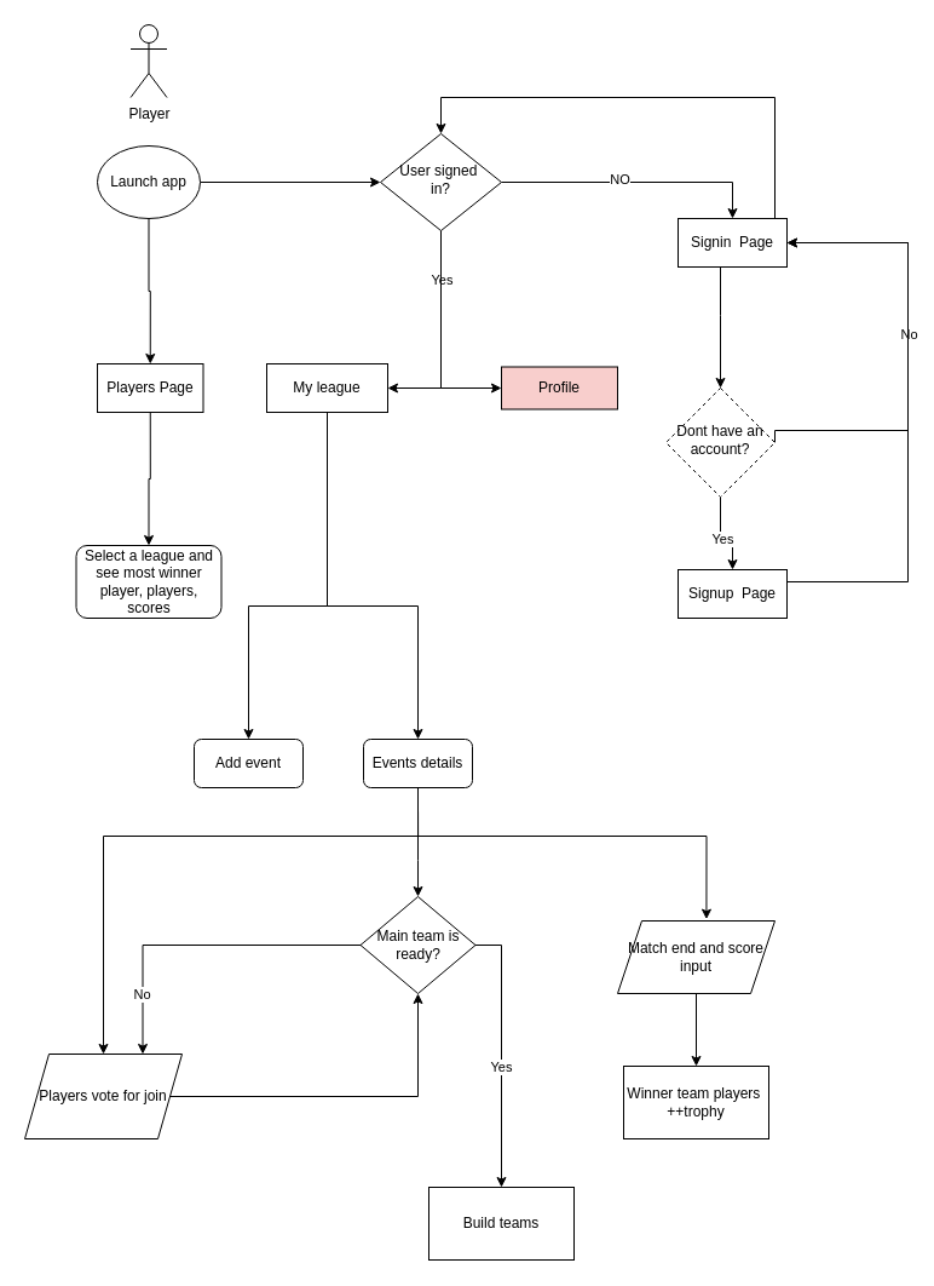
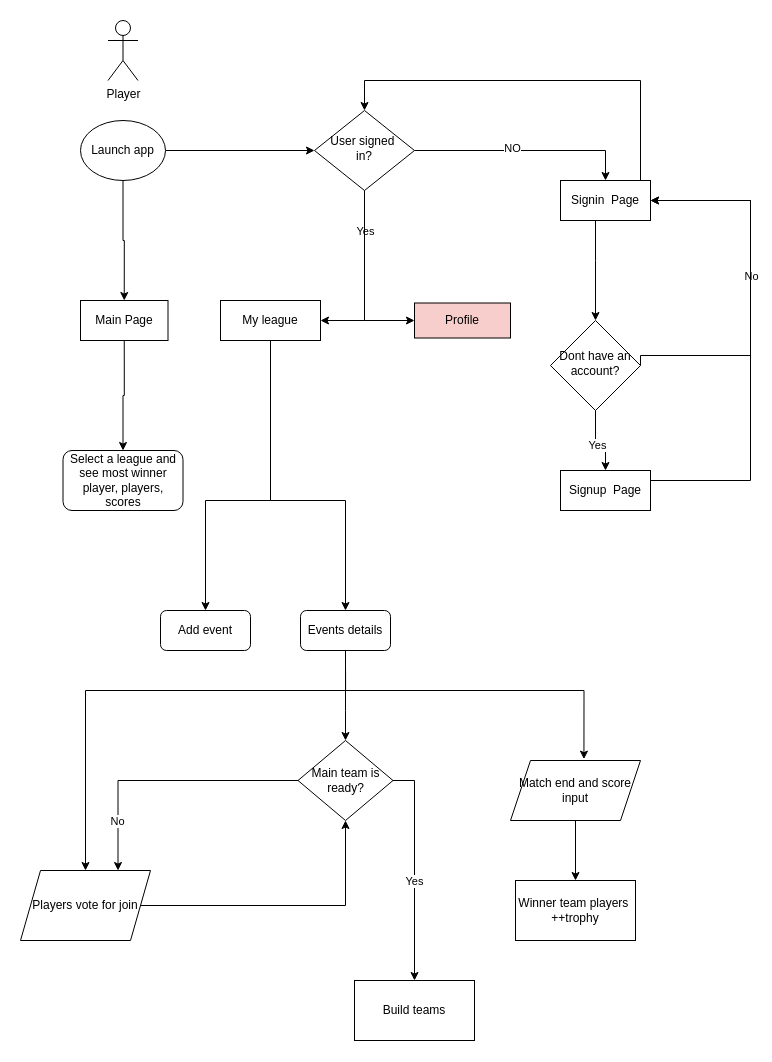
  <mxCell id="0" />
  <mxCell id="1" parent="0" />
  <mxCell id="2" value="Select a league and see most winner player, players, scores" style="rounded=1;whiteSpace=wrap;html=1;fontSize=12;glass=0;strokeWidth=1;shadow=0;" parent="1" vertex="1"><mxGeometry x="62.5" y="450" width="120" height="60" as="geometry" /></mxCell>
  <mxCell id="3" style="edgeStyle=orthogonalEdgeStyle;rounded=0;orthogonalLoop=1;jettySize=auto;html=1;exitX=0.5;exitY=1;exitDx=0;exitDy=0;" edge="1" parent="1" source="23" target="2"><mxGeometry relative="1" as="geometry"><mxPoint x="122.5" y="360" as="sourcePoint" /></mxGeometry></mxCell>
  <mxCell id="4" style="edgeStyle=orthogonalEdgeStyle;rounded=0;orthogonalLoop=1;jettySize=auto;html=1;" edge="1" parent="1" source="6" target="12"><mxGeometry relative="1" as="geometry" /></mxCell>
  <mxCell id="5" style="edgeStyle=orthogonalEdgeStyle;rounded=0;orthogonalLoop=1;jettySize=auto;html=1;entryX=0.5;entryY=0;entryDx=0;entryDy=0;" edge="1" parent="1" source="6" target="23"><mxGeometry relative="1" as="geometry" /></mxCell>
  <mxCell id="6" value="Launch app" style="ellipse;whiteSpace=wrap;html=1;" vertex="1" parent="1"><mxGeometry x="80" y="120" width="85" height="60" as="geometry" /></mxCell>
  <mxCell id="7" style="edgeStyle=orthogonalEdgeStyle;rounded=0;orthogonalLoop=1;jettySize=auto;html=1;exitX=1;exitY=0.5;exitDx=0;exitDy=0;entryX=0.5;entryY=0;entryDx=0;entryDy=0;" edge="1" parent="1" source="12" target="15"><mxGeometry relative="1" as="geometry"><mxPoint x="605" y="120" as="targetPoint" /><mxPoint x="320" y="99" as="sourcePoint" /><Array as="points"><mxPoint x="605" y="150" /></Array></mxGeometry></mxCell>
  <mxCell id="8" value="NO" style="edgeLabel;html=1;align=center;verticalAlign=middle;resizable=0;points=[];" vertex="1" connectable="0" parent="7"><mxGeometry x="-0.126" y="3" relative="1" as="geometry"><mxPoint as="offset" /></mxGeometry></mxCell>
  <mxCell id="9" style="edgeStyle=orthogonalEdgeStyle;rounded=0;orthogonalLoop=1;jettySize=auto;html=1;entryX=0;entryY=0.5;entryDx=0;entryDy=0;" edge="1" parent="1" source="12" target="27"><mxGeometry relative="1" as="geometry"><mxPoint x="410" y="320" as="targetPoint" /><Array as="points"><mxPoint x="364" y="320" /><mxPoint x="414" y="320" /></Array></mxGeometry></mxCell>
  <mxCell id="10" value="Yes" style="edgeLabel;html=1;align=center;verticalAlign=middle;resizable=0;points=[];" vertex="1" connectable="0" parent="9"><mxGeometry x="-0.561" relative="1" as="geometry"><mxPoint as="offset" /></mxGeometry></mxCell>
  <mxCell id="11" style="edgeStyle=orthogonalEdgeStyle;rounded=0;orthogonalLoop=1;jettySize=auto;html=1;entryX=1;entryY=0.5;entryDx=0;entryDy=0;" edge="1" parent="1" source="12" target="26"><mxGeometry relative="1" as="geometry"><mxPoint x="330" y="320" as="targetPoint" /><Array as="points"><mxPoint x="364" y="320" /></Array></mxGeometry></mxCell>
  <mxCell id="12" value="User signed&amp;nbsp;&lt;div&gt;in?&lt;/div&gt;" style="rhombus;whiteSpace=wrap;html=1;shadow=0;fontFamily=Helvetica;fontSize=12;align=center;strokeWidth=1;spacing=6;spacingTop=-4;" vertex="1" parent="1"><mxGeometry x="314" y="110" width="100" height="80" as="geometry" /></mxCell>
  <mxCell id="13" style="edgeStyle=orthogonalEdgeStyle;rounded=0;orthogonalLoop=1;jettySize=auto;html=1;entryX=0.5;entryY=0;entryDx=0;entryDy=0;" edge="1" parent="1" source="15" target="20"><mxGeometry relative="1" as="geometry"><mxPoint x="675" y="290" as="targetPoint" /><Array as="points"><mxPoint x="595" y="260" /><mxPoint x="595" y="260" /></Array></mxGeometry></mxCell>
  <mxCell id="14" style="edgeStyle=orthogonalEdgeStyle;rounded=0;orthogonalLoop=1;jettySize=auto;html=1;entryX=0.5;entryY=0;entryDx=0;entryDy=0;" edge="1" parent="1" source="15" target="12"><mxGeometry relative="1" as="geometry"><mxPoint x="320" y="80" as="targetPoint" /><Array as="points"><mxPoint x="640" y="80" /><mxPoint x="364" y="80" /></Array></mxGeometry></mxCell>
  <mxCell id="15" value="Signin&amp;nbsp; Page" style="rounded=0;whiteSpace=wrap;html=1;" vertex="1" parent="1"><mxGeometry x="560" y="180" width="90" height="40" as="geometry" /></mxCell>
  <mxCell id="16" style="edgeStyle=orthogonalEdgeStyle;rounded=0;orthogonalLoop=1;jettySize=auto;html=1;entryX=0.5;entryY=0;entryDx=0;entryDy=0;" edge="1" parent="1" source="20" target="22"><mxGeometry relative="1" as="geometry" /></mxCell>
  <mxCell id="17" value="Yes" style="edgeLabel;html=1;align=center;verticalAlign=middle;resizable=0;points=[];" vertex="1" connectable="0" parent="16"><mxGeometry x="-0.128" y="-4" relative="1" as="geometry"><mxPoint as="offset" /></mxGeometry></mxCell>
  <mxCell id="18" style="edgeStyle=orthogonalEdgeStyle;rounded=0;orthogonalLoop=1;jettySize=auto;html=1;entryX=1;entryY=0.5;entryDx=0;entryDy=0;exitX=1;exitY=0.5;exitDx=0;exitDy=0;" edge="1" parent="1" source="20" target="15"><mxGeometry relative="1" as="geometry"><mxPoint x="730" y="230" as="targetPoint" /><mxPoint x="710" y="365" as="sourcePoint" /><Array as="points"><mxPoint x="750" y="355" /><mxPoint x="750" y="200" /></Array></mxGeometry></mxCell>
  <mxCell id="19" value="No" style="edgeLabel;html=1;align=center;verticalAlign=middle;resizable=0;points=[];" vertex="1" connectable="0" parent="18"><mxGeometry x="-0.008" y="6" relative="1" as="geometry"><mxPoint x="6" y="-14" as="offset" /></mxGeometry></mxCell>
- <mxCell id="20" value="Dont have an account?" style="rhombus;whiteSpace=wrap;html=1;shadow=0;fontFamily=Helvetica;fontSize=12;align=center;strokeWidth=1;spacing=6;spacingTop=-4;dashed=1;" vertex="1" parent="1"><mxGeometry x="550" y="320" width="90" height="90" as="geometry" /></mxCell>
+ <mxCell id="20" value="Dont have an account?" style="rhombus;whiteSpace=wrap;html=1;shadow=0;fontFamily=Helvetica;fontSize=12;align=center;strokeWidth=1;spacing=6;spacingTop=-4;" vertex="1" parent="1"><mxGeometry x="550" y="320" width="90" height="90" as="geometry" /></mxCell>
  <mxCell id="21" style="edgeStyle=orthogonalEdgeStyle;rounded=0;orthogonalLoop=1;jettySize=auto;html=1;entryX=1;entryY=0.5;entryDx=0;entryDy=0;" edge="1" parent="1" source="22" target="15"><mxGeometry relative="1" as="geometry"><mxPoint x="740" y="200" as="targetPoint" /><Array as="points"><mxPoint x="750" y="480" /><mxPoint x="750" y="200" /></Array></mxGeometry></mxCell>
  <mxCell id="22" value="Signup&amp;nbsp; Page" style="rounded=0;whiteSpace=wrap;html=1;" vertex="1" parent="1"><mxGeometry x="560" y="470" width="90" height="40" as="geometry" /></mxCell>
- <mxCell id="23" value="Players Page" style="rounded=0;whiteSpace=wrap;html=1;" vertex="1" parent="1"><mxGeometry x="80" y="300" width="87.5" height="40" as="geometry" /></mxCell>
+ <mxCell id="23" value="Main Page" style="rounded=0;whiteSpace=wrap;html=1;" vertex="1" parent="1"><mxGeometry x="80" y="300" width="87.5" height="40" as="geometry" /></mxCell>
  <mxCell id="24" style="edgeStyle=orthogonalEdgeStyle;rounded=0;orthogonalLoop=1;jettySize=auto;html=1;entryX=0.5;entryY=0;entryDx=0;entryDy=0;" edge="1" parent="1" source="26" target="29"><mxGeometry relative="1" as="geometry"><mxPoint x="220" y="600" as="targetPoint" /><Array as="points"><mxPoint x="270" y="500" /><mxPoint x="205" y="500" /></Array></mxGeometry></mxCell>
  <mxCell id="25" style="edgeStyle=orthogonalEdgeStyle;rounded=0;orthogonalLoop=1;jettySize=auto;html=1;entryX=0.5;entryY=0;entryDx=0;entryDy=0;" edge="1" parent="1" source="26" target="32"><mxGeometry relative="1" as="geometry"><Array as="points"><mxPoint x="270" y="500" /><mxPoint x="345" y="500" /></Array></mxGeometry></mxCell>
  <mxCell id="26" value="My league" style="rounded=0;whiteSpace=wrap;html=1;" vertex="1" parent="1"><mxGeometry x="220" y="300" width="100" height="40" as="geometry" /></mxCell>
  <mxCell id="27" value="Profile" style="rounded=0;whiteSpace=wrap;html=1;fillColor=#f8cecc;" vertex="1" parent="1"><mxGeometry x="414" y="302.5" width="96" height="35" as="geometry" /></mxCell>
  <mxCell id="28" style="edgeStyle=orthogonalEdgeStyle;rounded=0;orthogonalLoop=1;jettySize=auto;html=1;exitX=0.5;exitY=1;exitDx=0;exitDy=0;entryX=0.5;entryY=0;entryDx=0;entryDy=0;" edge="1" parent="1" source="32" target="37"><mxGeometry relative="1" as="geometry"><mxPoint x="195" y="790" as="targetPoint" /><Array as="points"><mxPoint x="345" y="710" /><mxPoint x="345" y="710" /></Array></mxGeometry></mxCell>
  <mxCell id="29" value="Add event" style="rounded=1;whiteSpace=wrap;html=1;" vertex="1" parent="1"><mxGeometry x="160" y="610" width="90" height="40" as="geometry" /></mxCell>
  <mxCell id="30" style="edgeStyle=orthogonalEdgeStyle;rounded=0;orthogonalLoop=1;jettySize=auto;html=1;entryX=0.565;entryY=-0.023;entryDx=0;entryDy=0;entryPerimeter=0;" edge="1" parent="1" target="41"><mxGeometry relative="1" as="geometry"><mxPoint x="345.059" y="670" as="sourcePoint" /><mxPoint x="424" y="760" as="targetPoint" /><Array as="points"><mxPoint x="345" y="690" /><mxPoint x="583" y="690" /></Array></mxGeometry></mxCell>
  <mxCell id="31" style="edgeStyle=orthogonalEdgeStyle;rounded=0;orthogonalLoop=1;jettySize=auto;html=1;entryX=0.5;entryY=0;entryDx=0;entryDy=0;" edge="1" parent="1" target="44"><mxGeometry relative="1" as="geometry"><mxPoint x="345" y="650" as="sourcePoint" /><mxPoint x="68.88" y="851.32" as="targetPoint" /><Array as="points"><mxPoint x="345" y="690" /><mxPoint x="85" y="690" /></Array></mxGeometry></mxCell>
  <mxCell id="32" value="Events details" style="rounded=1;whiteSpace=wrap;html=1;" vertex="1" parent="1"><mxGeometry x="300" y="610" width="90" height="40" as="geometry" /></mxCell>
  <mxCell id="33" style="edgeStyle=orthogonalEdgeStyle;rounded=0;orthogonalLoop=1;jettySize=auto;html=1;entryX=0.5;entryY=0;entryDx=0;entryDy=0;exitX=1;exitY=0.5;exitDx=0;exitDy=0;" edge="1" parent="1" source="37" target="39"><mxGeometry relative="1" as="geometry"><mxPoint x="315" y="990" as="targetPoint" /></mxGeometry></mxCell>
  <mxCell id="34" value="Yes" style="edgeLabel;html=1;align=center;verticalAlign=middle;resizable=0;points=[];" vertex="1" connectable="0" parent="33"><mxGeometry x="-0.093" y="-1" relative="1" as="geometry"><mxPoint y="22" as="offset" /></mxGeometry></mxCell>
  <mxCell id="35" style="edgeStyle=orthogonalEdgeStyle;rounded=0;orthogonalLoop=1;jettySize=auto;html=1;entryX=0.75;entryY=0;entryDx=0;entryDy=0;" edge="1" parent="1" source="37" target="44"><mxGeometry relative="1" as="geometry"><mxPoint x="80" y="870" as="targetPoint" /><Array as="points"><mxPoint x="118" y="780" /></Array></mxGeometry></mxCell>
  <mxCell id="36" value="No" style="edgeLabel;html=1;align=center;verticalAlign=middle;resizable=0;points=[];" vertex="1" connectable="0" parent="35"><mxGeometry x="0.426" y="-1" relative="1" as="geometry"><mxPoint y="27" as="offset" /></mxGeometry></mxCell>
  <mxCell id="37" value="Main team is ready?" style="rhombus;whiteSpace=wrap;html=1;" vertex="1" parent="1"><mxGeometry x="297.5" y="740" width="95" height="80" as="geometry" /></mxCell>
  <mxCell id="38" style="edgeStyle=orthogonalEdgeStyle;rounded=0;orthogonalLoop=1;jettySize=auto;html=1;exitX=0.5;exitY=1;exitDx=0;exitDy=0;" edge="1" parent="1" source="37" target="37"><mxGeometry relative="1" as="geometry" /></mxCell>
  <mxCell id="39" value="Build teams" style="rounded=0;whiteSpace=wrap;html=1;" vertex="1" parent="1"><mxGeometry x="354" y="980" width="120" height="60" as="geometry" /></mxCell>
  <mxCell id="40" style="edgeStyle=orthogonalEdgeStyle;rounded=0;orthogonalLoop=1;jettySize=auto;html=1;entryX=0.5;entryY=0;entryDx=0;entryDy=0;" edge="1" parent="1" source="41" target="42"><mxGeometry relative="1" as="geometry"><mxPoint x="535" y="900" as="targetPoint" /></mxGeometry></mxCell>
  <mxCell id="41" value="Match end and score input" style="shape=parallelogram;perimeter=parallelogramPerimeter;whiteSpace=wrap;html=1;fixedSize=1;" vertex="1" parent="1"><mxGeometry x="510" y="760" width="130" height="60" as="geometry" /></mxCell>
  <mxCell id="42" value="Winner team players&amp;nbsp;&lt;div&gt;++trophy&lt;/div&gt;" style="rounded=0;whiteSpace=wrap;html=1;" vertex="1" parent="1"><mxGeometry x="515" y="880" width="120" height="60" as="geometry" /></mxCell>
  <mxCell id="43" style="edgeStyle=orthogonalEdgeStyle;rounded=0;orthogonalLoop=1;jettySize=auto;html=1;entryX=0.5;entryY=1;entryDx=0;entryDy=0;" edge="1" parent="1" source="44" target="37"><mxGeometry relative="1" as="geometry"><mxPoint x="160" y="830" as="targetPoint" /></mxGeometry></mxCell>
  <mxCell id="44" value="Players vote for join" style="shape=parallelogram;perimeter=parallelogramPerimeter;whiteSpace=wrap;html=1;fixedSize=1;" vertex="1" parent="1"><mxGeometry x="20" y="870" width="130" height="70" as="geometry" /></mxCell>
  <mxCell id="45" value="Player&lt;div&gt;&lt;br&gt;&lt;/div&gt;" style="shape=umlActor;verticalLabelPosition=bottom;verticalAlign=top;html=1;outlineConnect=0;" vertex="1" parent="1"><mxGeometry x="107.5" y="20" width="30" height="60" as="geometry" /></mxCell>
